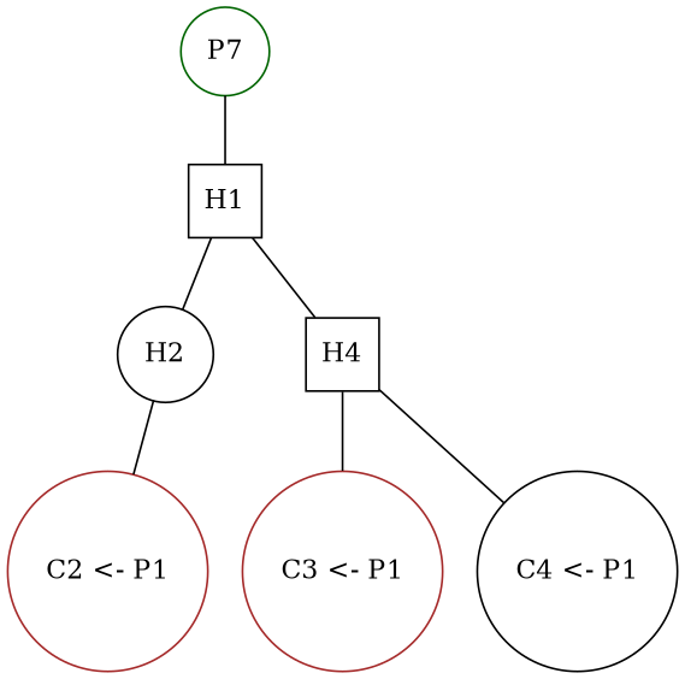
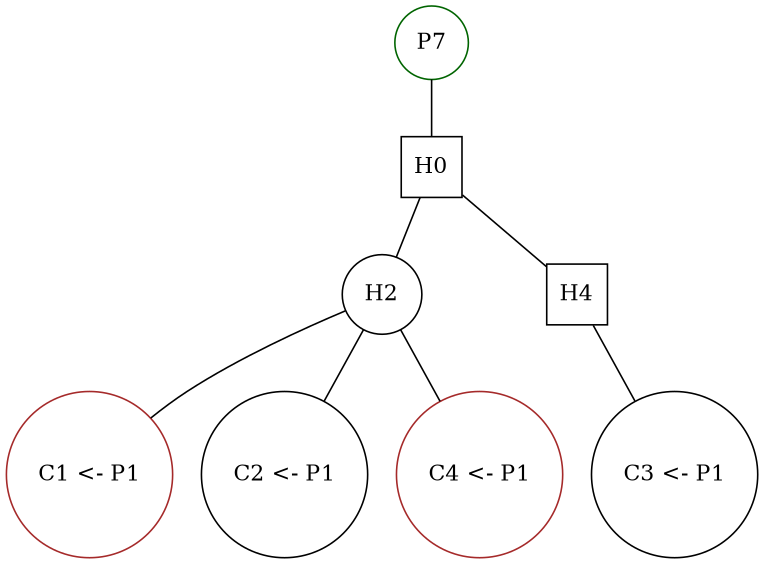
  digraph {
    fontname="DejaVu Serif"
    node [color=brown fontname="DejaVu Serif" shape=circle]
    edge [arrowhead=none fontname="DejaVu Serif"]
    n1 [color=darkgreen label=P7]
-   H1 [rank=5 shape=square color=""]
+   H1 [rank=5 shape=square label=H0 color=""]
    H2 [rank=5 color=""]
    n4 [label=H4 rank=5 shape=square color=""]
-   n6 [label="C2 <- P1"]
-   n7 [label="C3 <- P1"]
-   n8 [color=black label="C4 <- P1"]
+   n5 [label="C1 <- P1"]
+   n6 [color=black label="C2 <- P1"]
+   n7 [color=black label="C3 <- P1"]
+   n8 [label="C4 <- P1"]
    subgraph sub_1 {
      rank=source
      n1
    }
    subgraph sub_2 {
      H1
      H2
      n4
    }
    subgraph sub_3 {
      rank=sink
+     n5
      n6
      n7
      n8
    }
    n1 -> H1
    H1 -> H2
    H1 -> n4
+   n5 -> H2
    n6 -> H2
    n7 -> n4
-   n8 -> n4
+   n8 -> H2
  }
